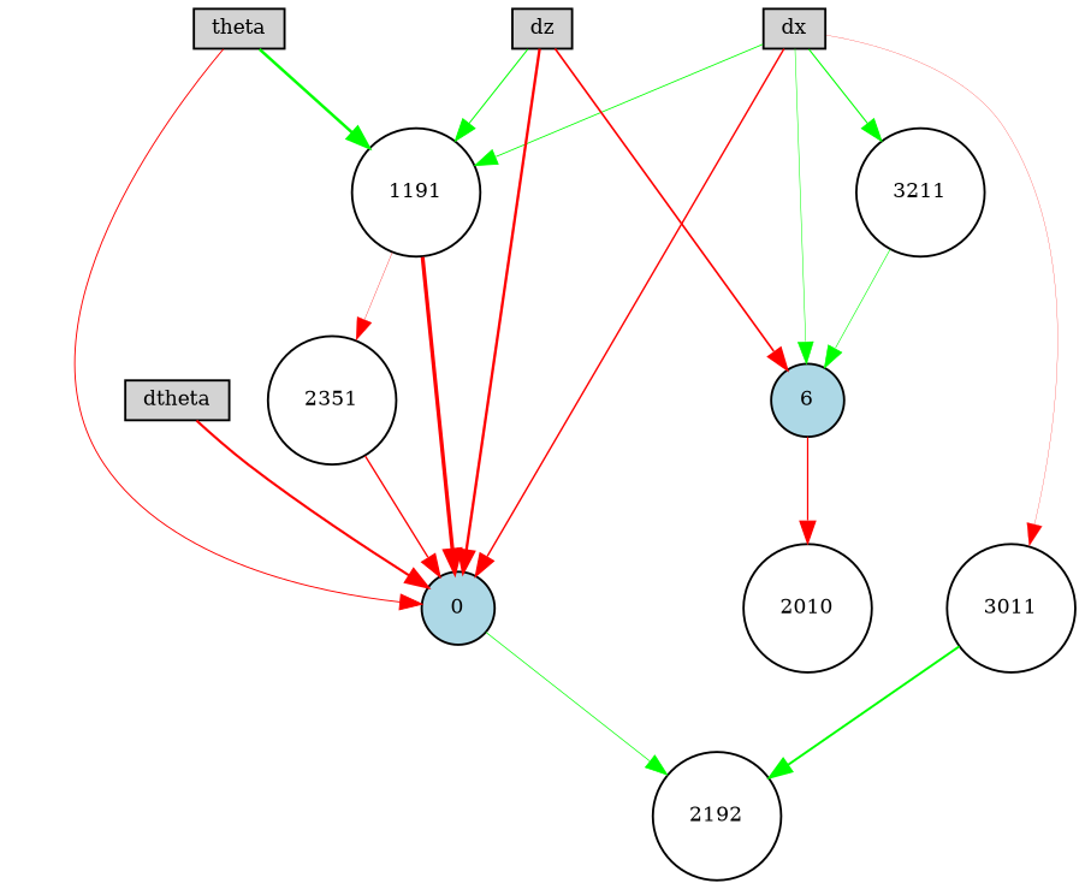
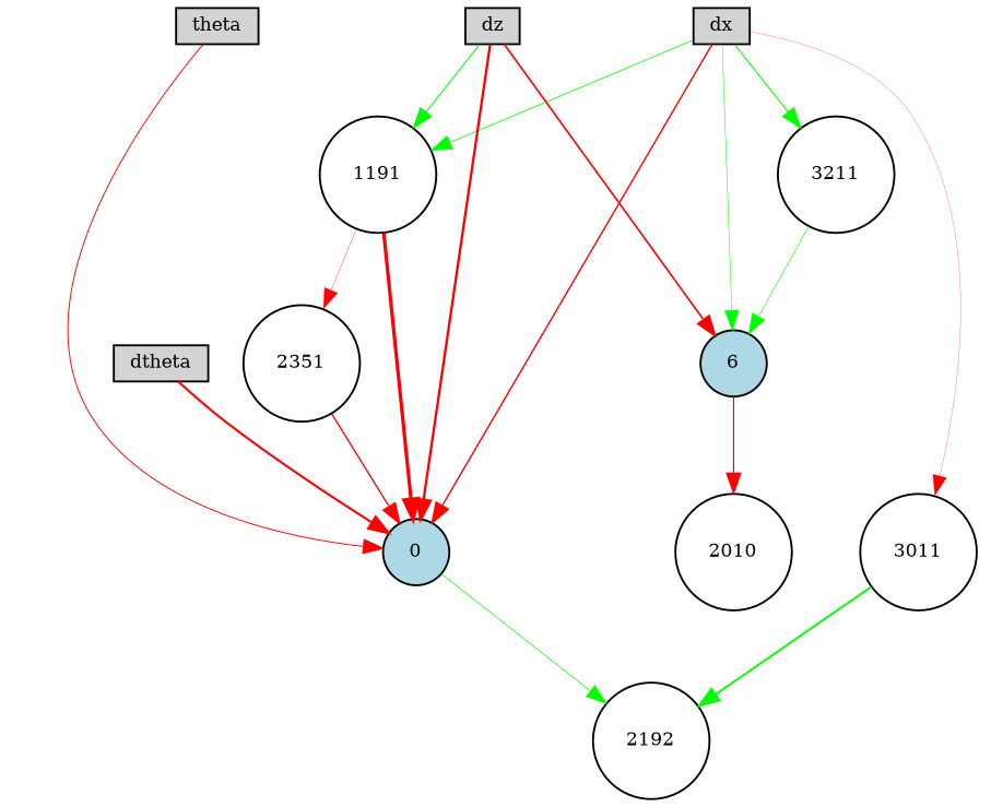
  digraph {
    node [fillcolor=lightgray fontsize=9 shape=circle style=filled]
    edge [color=red style=solid]
    dx [height=0.2 shape=box width=0.2]
    0 [fillcolor=lightblue height=0.2 width=0.2]
    n3 [fillcolor=lightblue height=0.2 label=6 width=0.2]
    1191 [fillcolor=white height=0.2 width=0.2]
    3211 [fillcolor=white height=0.2 width=0.2]
    n6 [height=0.2 label=3011 width=0.2 fillcolor="" style=""]
    2192 [height=0.2 width=0.2 fillcolor="" style=""]
    2010 [height=0.2 width=0.2 fillcolor="" style=""]
    2351 [fillcolor=white height=0.2 width=0.2]
    dz [height=0.2 shape=box width=0.2]
    theta [height=0.2 shape=box width=0.2]
    dtheta [height=0.2 shape=box width=0.2]
    dx -> 0 [penwidth=0.7520689353715533]
    dx -> n3 [color=green penwidth=0.27310801215424185]
    dx -> 1191 [color=green penwidth=0.435042250326632]
    dx -> 3211 [color=green penwidth=0.5627136923703067]
    dx -> n6 [penwidth=0.12708542727792518]
    0 -> 2192 [color=green penwidth=0.3703032015229897]
    n3 -> 2010 [penwidth=0.6533843494994273]
    1191 -> 0 [penwidth=1.743910553628031]
    1191 -> 2351 [penwidth=0.17366904696455215]
    3211 -> n3 [color=green penwidth=0.3174925374937029]
    n6 -> 2192 [color=green penwidth=1.0244176070498945]
    2351 -> 0 [penwidth=0.7120365840969572]
    dz -> 0 [penwidth=1.2511538654223626]
    dz -> n3 [penwidth=0.8682391543080555]
    dz -> 1191 [color=green penwidth=0.5337399708102734]
    theta -> 0 [penwidth=0.49909375335556494]
-   theta -> 1191 [color=green penwidth=1.3073208488132806]
    dtheta -> 0 [penwidth=1.1144949252861482]
  }
